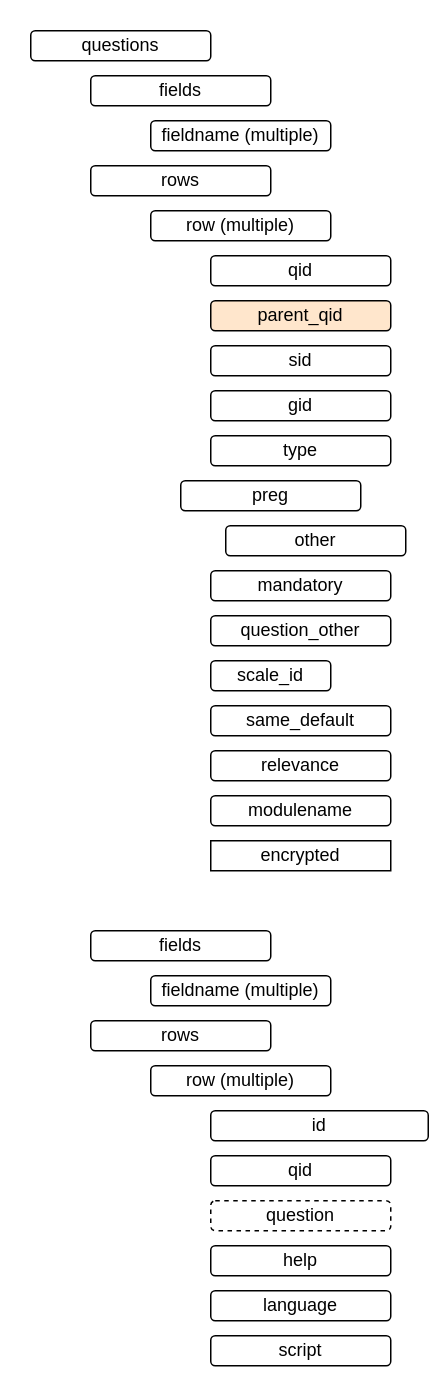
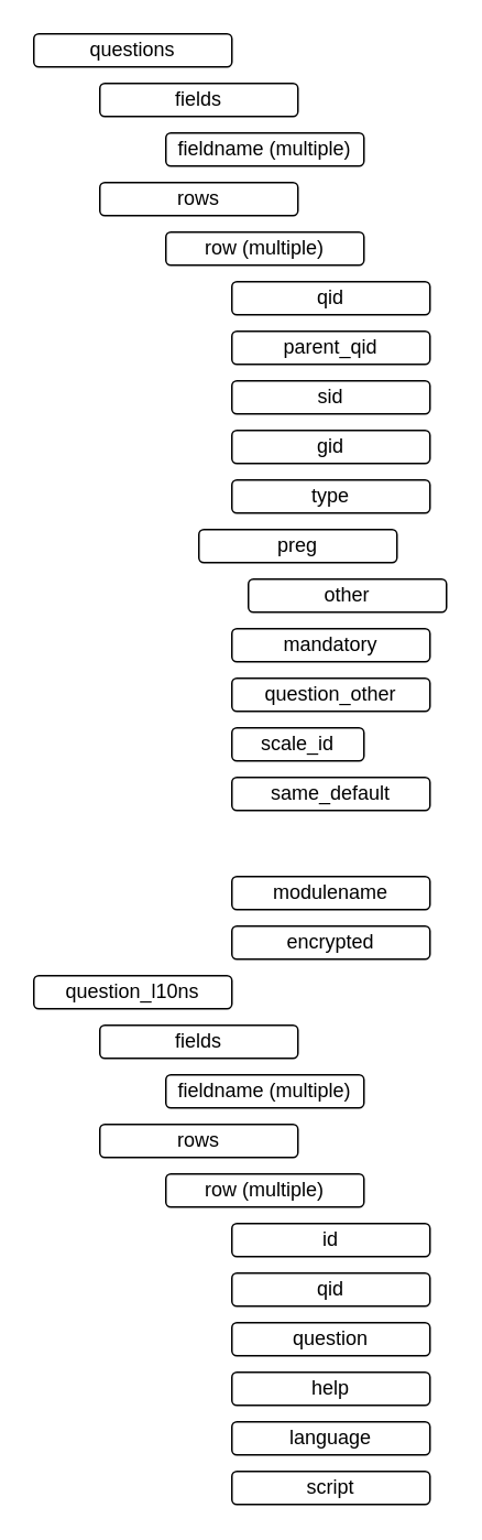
  <mxCell id="0" />
  <mxCell id="1" parent="0" />
  <mxCell id="2" value="questions" style="rounded=1;whiteSpace=wrap;html=1;" vertex="1" parent="1"><mxGeometry x="20" y="20" width="120" height="20" as="geometry" /></mxCell>
  <mxCell id="3" value="fields" style="rounded=1;whiteSpace=wrap;html=1;" vertex="1" parent="1"><mxGeometry x="60" y="50" width="120" height="20" as="geometry" /></mxCell>
  <mxCell id="4" value="fieldname (multiple)" style="rounded=1;whiteSpace=wrap;html=1;" vertex="1" parent="1"><mxGeometry x="100" y="80" width="120" height="20" as="geometry" /></mxCell>
  <mxCell id="5" value="rows" style="rounded=1;whiteSpace=wrap;html=1;" vertex="1" parent="1"><mxGeometry x="60" y="110" width="120" height="20" as="geometry" /></mxCell>
  <mxCell id="6" value="row (multiple)" style="rounded=1;whiteSpace=wrap;html=1;" vertex="1" parent="1"><mxGeometry x="100" y="140" width="120" height="20" as="geometry" /></mxCell>
  <mxCell id="7" value="qid" style="rounded=1;whiteSpace=wrap;html=1;" vertex="1" parent="1"><mxGeometry x="140" y="170" width="120" height="20" as="geometry" /></mxCell>
- <mxCell id="8" value="parent_qid" style="rounded=1;whiteSpace=wrap;html=1;fillColor=#ffe6cc;" vertex="1" parent="1"><mxGeometry x="140" y="200" width="120" height="20" as="geometry" /></mxCell>
+ <mxCell id="8" value="parent_qid" style="rounded=1;whiteSpace=wrap;html=1;" vertex="1" parent="1"><mxGeometry x="140" y="200" width="120" height="20" as="geometry" /></mxCell>
  <mxCell id="9" value="sid" style="rounded=1;whiteSpace=wrap;html=1;" vertex="1" parent="1"><mxGeometry x="140" y="230" width="120" height="20" as="geometry" /></mxCell>
  <mxCell id="10" value="gid" style="rounded=1;whiteSpace=wrap;html=1;" vertex="1" parent="1"><mxGeometry x="140" y="260" width="120" height="20" as="geometry" /></mxCell>
  <mxCell id="11" value="type" style="rounded=1;whiteSpace=wrap;html=1;" vertex="1" parent="1"><mxGeometry x="140" y="290" width="120" height="20" as="geometry" /></mxCell>
  <mxCell id="12" value="preg" style="rounded=1;whiteSpace=wrap;html=1;" vertex="1" parent="1"><mxGeometry x="120" y="320" width="120" height="20" as="geometry" /></mxCell>
  <mxCell id="13" value="other" style="rounded=1;whiteSpace=wrap;html=1;" vertex="1" parent="1"><mxGeometry x="150" y="350" width="120" height="20" as="geometry" /></mxCell>
  <mxCell id="14" value="mandatory" style="rounded=1;whiteSpace=wrap;html=1;" vertex="1" parent="1"><mxGeometry x="140" y="380" width="120" height="20" as="geometry" /></mxCell>
  <mxCell id="15" value="question_other" style="rounded=1;whiteSpace=wrap;html=1;" vertex="1" parent="1"><mxGeometry x="140" y="410" width="120" height="20" as="geometry" /></mxCell>
  <mxCell id="16" value="scale_id" style="rounded=1;whiteSpace=wrap;html=1;" vertex="1" parent="1"><mxGeometry x="140" y="440" width="80" height="20" as="geometry" /></mxCell>
  <mxCell id="17" value="same_default" style="rounded=1;whiteSpace=wrap;html=1;" vertex="1" parent="1"><mxGeometry x="140" y="470" width="120" height="20" as="geometry" /></mxCell>
- <mxCell id="18" value="relevance" style="rounded=1;whiteSpace=wrap;html=1;" vertex="1" parent="1"><mxGeometry x="140" y="500" width="120" height="20" as="geometry" /></mxCell>
  <mxCell id="19" value="modulename" style="rounded=1;whiteSpace=wrap;html=1;" vertex="1" parent="1"><mxGeometry x="140" y="530" width="120" height="20" as="geometry" /></mxCell>
- <mxCell id="20" value="encrypted" style="whiteSpace=wrap;html=1;rounded=0;" vertex="1" parent="1"><mxGeometry x="140" y="560" width="120" height="20" as="geometry" /></mxCell>
+ <mxCell id="20" value="encrypted" style="rounded=1;whiteSpace=wrap;html=1;" vertex="1" parent="1"><mxGeometry x="140" y="560" width="120" height="20" as="geometry" /></mxCell>
+ <mxCell id="21" value="question_l10ns" style="rounded=1;whiteSpace=wrap;html=1;" vertex="1" parent="1"><mxGeometry x="20" y="590" width="120" height="20" as="geometry" /></mxCell>
  <mxCell id="22" value="fields" style="rounded=1;whiteSpace=wrap;html=1;" vertex="1" parent="1"><mxGeometry x="60" y="620" width="120" height="20" as="geometry" /></mxCell>
  <mxCell id="23" value="fieldname (multiple)" style="rounded=1;whiteSpace=wrap;html=1;" vertex="1" parent="1"><mxGeometry x="100" y="650" width="120" height="20" as="geometry" /></mxCell>
  <mxCell id="24" value="rows" style="rounded=1;whiteSpace=wrap;html=1;" vertex="1" parent="1"><mxGeometry x="60" y="680" width="120" height="20" as="geometry" /></mxCell>
  <mxCell id="25" value="row (multiple)" style="rounded=1;whiteSpace=wrap;html=1;" vertex="1" parent="1"><mxGeometry x="100" y="710" width="120" height="20" as="geometry" /></mxCell>
- <mxCell id="26" value="id" style="rounded=1;whiteSpace=wrap;html=1;" vertex="1" parent="1"><mxGeometry x="140" y="740" width="145" height="20" as="geometry" /></mxCell>
+ <mxCell id="26" value="id" style="rounded=1;whiteSpace=wrap;html=1;" vertex="1" parent="1"><mxGeometry x="140" y="740" width="120" height="20" as="geometry" /></mxCell>
  <mxCell id="27" value="qid" style="rounded=1;whiteSpace=wrap;html=1;" vertex="1" parent="1"><mxGeometry x="140" y="770" width="120" height="20" as="geometry" /></mxCell>
- <mxCell id="28" value="question" style="rounded=1;whiteSpace=wrap;html=1;dashed=1;" vertex="1" parent="1"><mxGeometry x="140" y="800" width="120" height="20" as="geometry" /></mxCell>
+ <mxCell id="28" value="question" style="rounded=1;whiteSpace=wrap;html=1;" vertex="1" parent="1"><mxGeometry x="140" y="800" width="120" height="20" as="geometry" /></mxCell>
  <mxCell id="29" value="help" style="rounded=1;whiteSpace=wrap;html=1;" vertex="1" parent="1"><mxGeometry x="140" y="830" width="120" height="20" as="geometry" /></mxCell>
  <mxCell id="30" value="language" style="rounded=1;whiteSpace=wrap;html=1;" vertex="1" parent="1"><mxGeometry x="140" y="860" width="120" height="20" as="geometry" /></mxCell>
  <mxCell id="31" value="script" style="rounded=1;whiteSpace=wrap;html=1;" vertex="1" parent="1"><mxGeometry x="140" y="890" width="120" height="20" as="geometry" /></mxCell>
